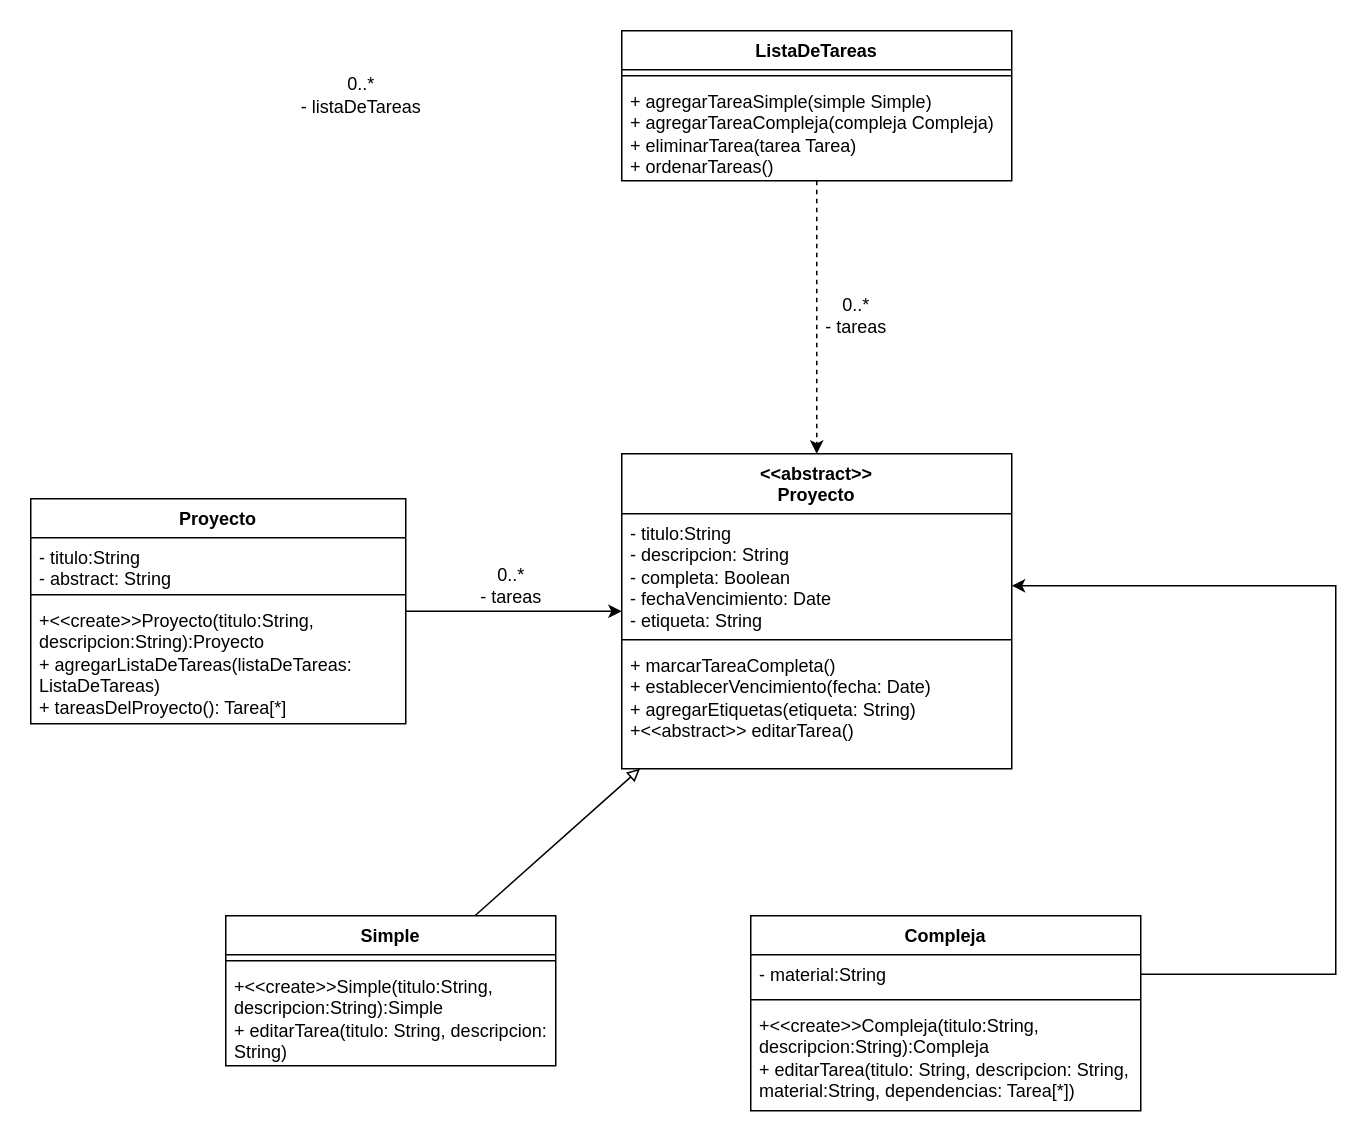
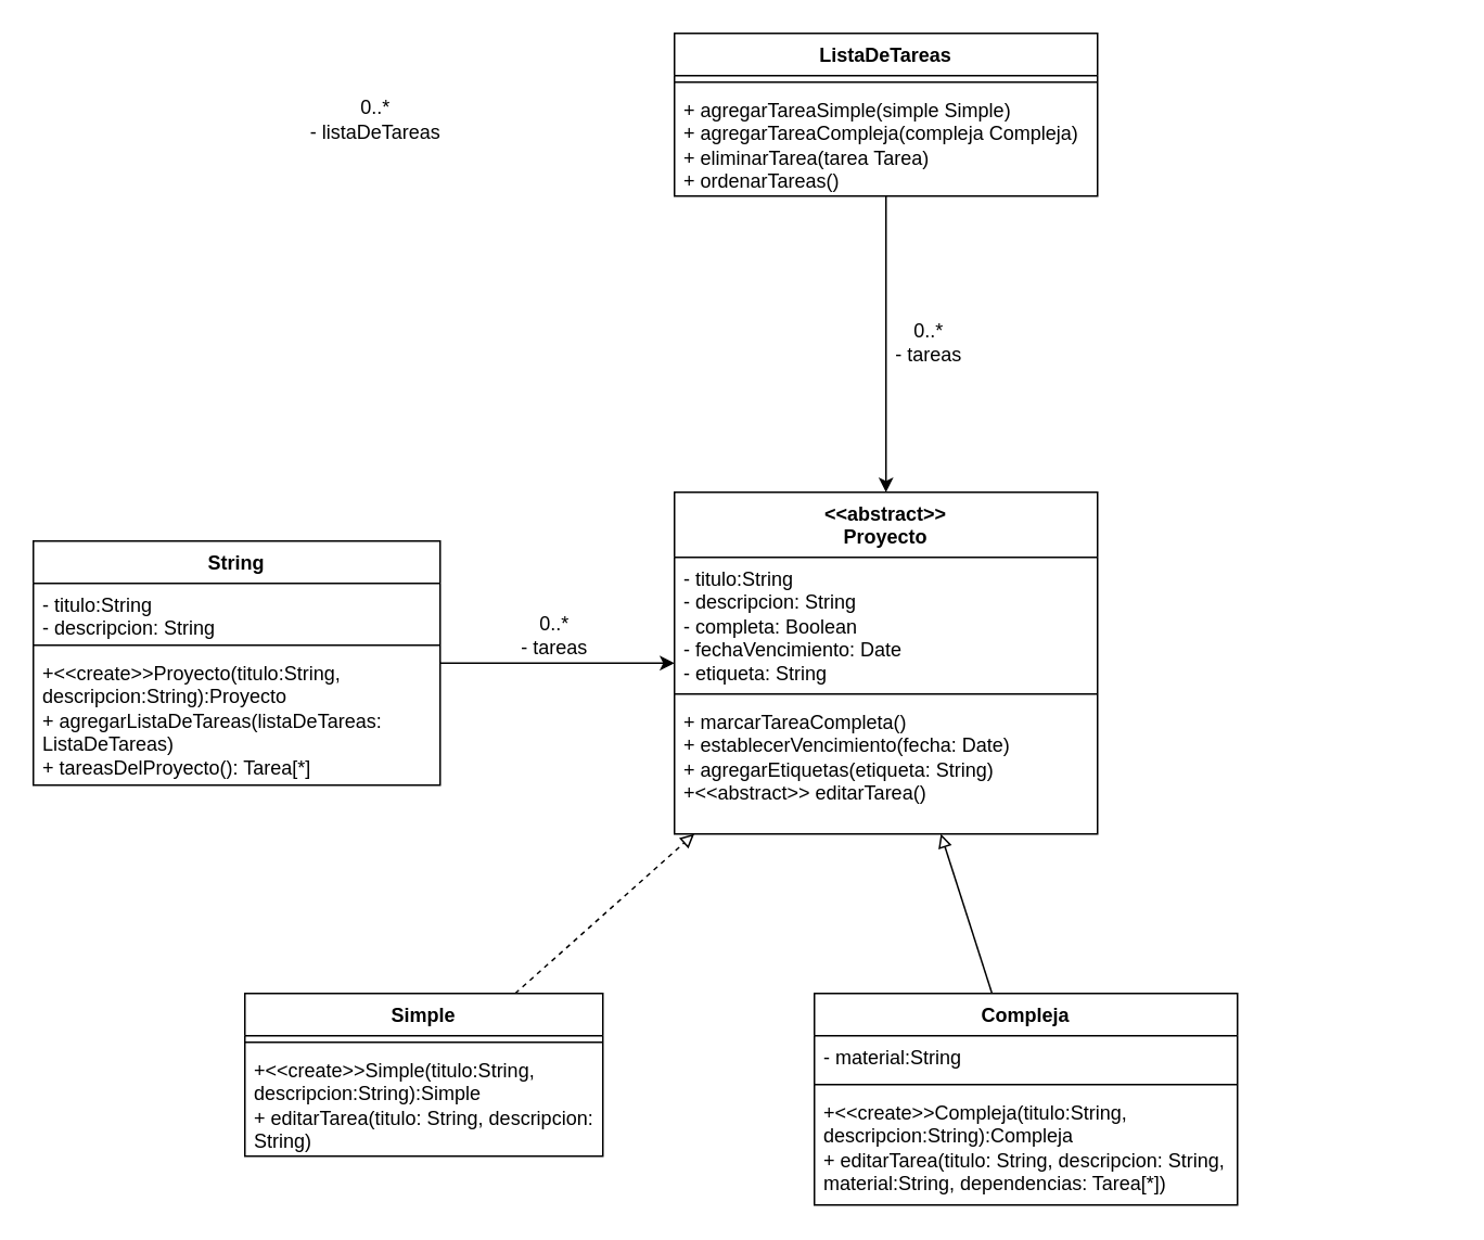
  <mxCell id="0" />
  <mxCell id="1" parent="0" />
  <mxCell id="2" value="&amp;lt;&amp;lt;abstract&amp;gt;&amp;gt;&lt;br&gt;Proyecto" style="swimlane;fontStyle=1;align=center;verticalAlign=top;childLayout=stackLayout;horizontal=1;startSize=40;horizontalStack=0;resizeParent=1;resizeParentMax=0;resizeLast=0;collapsible=1;marginBottom=0;whiteSpace=wrap;html=1;" vertex="1" parent="1"><mxGeometry x="414" y="302" width="260" height="210" as="geometry" /></mxCell>
  <mxCell id="3" value="- titulo:String&lt;br&gt;- descripcion: String&lt;br&gt;- completa: Boolean&lt;br&gt;- fechaVencimiento: Date&lt;br&gt;- etiqueta: String" style="text;strokeColor=none;fillColor=none;align=left;verticalAlign=top;spacingLeft=4;spacingRight=4;overflow=hidden;rotatable=0;points=[[0,0.5],[1,0.5]];portConstraint=eastwest;whiteSpace=wrap;html=1;" vertex="1" parent="2"><mxGeometry y="40" width="260" height="80" as="geometry" /></mxCell>
  <mxCell id="4" value="" style="line;strokeWidth=1;fillColor=none;align=left;verticalAlign=middle;spacingTop=-1;spacingLeft=3;spacingRight=3;rotatable=0;labelPosition=right;points=[];portConstraint=eastwest;strokeColor=inherit;" vertex="1" parent="2"><mxGeometry y="120" width="260" height="8" as="geometry" /></mxCell>
  <mxCell id="5" value="+ marcarTareaCompleta()&lt;br&gt;+ establecerVencimiento(fecha: Date)&lt;br&gt;+ agregarEtiquetas(etiqueta: String)&lt;br&gt;+&amp;lt;&amp;lt;abstract&amp;gt;&amp;gt; editarTarea()" style="text;strokeColor=none;fillColor=none;align=left;verticalAlign=top;spacingLeft=4;spacingRight=4;overflow=hidden;rotatable=0;points=[[0,0.5],[1,0.5]];portConstraint=eastwest;whiteSpace=wrap;html=1;" vertex="1" parent="2"><mxGeometry y="128" width="260" height="82" as="geometry" /></mxCell>
- <mxCell id="6" style="rounded=0;orthogonalLoop=1;jettySize=auto;html=1;endArrow=block;endFill=0;" edge="1" parent="1" source="7" target="2"><mxGeometry relative="1" as="geometry" /></mxCell>
+ <mxCell id="6" style="rounded=0;orthogonalLoop=1;jettySize=auto;html=1;endArrow=block;endFill=0;dashed=1;" edge="1" parent="1" source="7" target="2"><mxGeometry relative="1" as="geometry" /></mxCell>
  <mxCell id="7" value="Simple" style="swimlane;fontStyle=1;align=center;verticalAlign=top;childLayout=stackLayout;horizontal=1;startSize=26;horizontalStack=0;resizeParent=1;resizeParentMax=0;resizeLast=0;collapsible=1;marginBottom=0;whiteSpace=wrap;html=1;" vertex="1" parent="1"><mxGeometry x="150" y="610" width="220" height="100" as="geometry" /></mxCell>
  <mxCell id="8" value="" style="line;strokeWidth=1;fillColor=none;align=left;verticalAlign=middle;spacingTop=-1;spacingLeft=3;spacingRight=3;rotatable=0;labelPosition=right;points=[];portConstraint=eastwest;strokeColor=inherit;" vertex="1" parent="7"><mxGeometry y="26" width="220" height="8" as="geometry" /></mxCell>
  <mxCell id="9" value="+&amp;lt;&amp;lt;create&amp;gt;&amp;gt;Simple(titulo:String, descripcion:String):Simple&lt;br&gt;+ editarTarea(titulo: String, descripcion: String)" style="text;strokeColor=none;fillColor=none;align=left;verticalAlign=top;spacingLeft=4;spacingRight=4;overflow=hidden;rotatable=0;points=[[0,0.5],[1,0.5]];portConstraint=eastwest;whiteSpace=wrap;html=1;" vertex="1" parent="7"><mxGeometry y="34" width="220" height="66" as="geometry" /></mxCell>
+ <mxCell id="10" style="rounded=0;orthogonalLoop=1;jettySize=auto;html=1;endArrow=block;endFill=0;" edge="1" parent="1" source="11" target="2"><mxGeometry relative="1" as="geometry" /></mxCell>
  <mxCell id="11" value="Compleja" style="swimlane;fontStyle=1;align=center;verticalAlign=top;childLayout=stackLayout;horizontal=1;startSize=26;horizontalStack=0;resizeParent=1;resizeParentMax=0;resizeLast=0;collapsible=1;marginBottom=0;whiteSpace=wrap;html=1;" vertex="1" parent="1"><mxGeometry x="500" y="610" width="260" height="130" as="geometry" /></mxCell>
  <mxCell id="12" value="- material:String&lt;br&gt;" style="text;strokeColor=none;fillColor=none;align=left;verticalAlign=top;spacingLeft=4;spacingRight=4;overflow=hidden;rotatable=0;points=[[0,0.5],[1,0.5]];portConstraint=eastwest;whiteSpace=wrap;html=1;" vertex="1" parent="11"><mxGeometry y="26" width="260" height="26" as="geometry" /></mxCell>
  <mxCell id="13" value="" style="line;strokeWidth=1;fillColor=none;align=left;verticalAlign=middle;spacingTop=-1;spacingLeft=3;spacingRight=3;rotatable=0;labelPosition=right;points=[];portConstraint=eastwest;strokeColor=inherit;" vertex="1" parent="11"><mxGeometry y="52" width="260" height="8" as="geometry" /></mxCell>
  <mxCell id="14" value="+&amp;lt;&amp;lt;create&amp;gt;&amp;gt;Compleja(titulo:String, descripcion:String):Compleja&lt;br&gt;+ editarTarea(titulo: String, descripcion: String, material:String, dependencias: Tarea[*])" style="text;strokeColor=none;fillColor=none;align=left;verticalAlign=top;spacingLeft=4;spacingRight=4;overflow=hidden;rotatable=0;points=[[0,0.5],[1,0.5]];portConstraint=eastwest;whiteSpace=wrap;html=1;" vertex="1" parent="11"><mxGeometry y="60" width="260" height="70" as="geometry" /></mxCell>
- <mxCell id="15" style="edgeStyle=orthogonalEdgeStyle;rounded=0;orthogonalLoop=1;jettySize=auto;html=1;dashed=1;" edge="1" parent="1" source="16" target="2"><mxGeometry relative="1" as="geometry" /></mxCell>
+ <mxCell id="15" style="edgeStyle=orthogonalEdgeStyle;rounded=0;orthogonalLoop=1;jettySize=auto;html=1;" edge="1" parent="1" source="16" target="2"><mxGeometry relative="1" as="geometry" /></mxCell>
  <mxCell id="16" value="ListaDeTareas" style="swimlane;fontStyle=1;align=center;verticalAlign=top;childLayout=stackLayout;horizontal=1;startSize=26;horizontalStack=0;resizeParent=1;resizeParentMax=0;resizeLast=0;collapsible=1;marginBottom=0;whiteSpace=wrap;html=1;" vertex="1" parent="1"><mxGeometry x="414" y="20" width="260" height="100" as="geometry" /></mxCell>
  <mxCell id="17" value="" style="line;strokeWidth=1;fillColor=none;align=left;verticalAlign=middle;spacingTop=-1;spacingLeft=3;spacingRight=3;rotatable=0;labelPosition=right;points=[];portConstraint=eastwest;strokeColor=inherit;" vertex="1" parent="16"><mxGeometry y="26" width="260" height="8" as="geometry" /></mxCell>
  <mxCell id="18" value="+ agregarTareaSimple(simple Simple)&lt;br&gt;+ agregarTareaCompleja(compleja Compleja)&lt;br&gt;+ eliminarTarea(tarea Tarea)&lt;br&gt;+ ordenarTareas()" style="text;strokeColor=none;fillColor=none;align=left;verticalAlign=top;spacingLeft=4;spacingRight=4;overflow=hidden;rotatable=0;points=[[0,0.5],[1,0.5]];portConstraint=eastwest;whiteSpace=wrap;html=1;" vertex="1" parent="16"><mxGeometry y="34" width="260" height="66" as="geometry" /></mxCell>
  <mxCell id="19" value="0..*&lt;br&gt;- tareas" style="text;html=1;align=center;verticalAlign=middle;resizable=0;points=[];autosize=1;strokeColor=none;fillColor=none;" vertex="1" parent="1"><mxGeometry x="540" y="190" width="60" height="40" as="geometry" /></mxCell>
  <mxCell id="20" style="edgeStyle=orthogonalEdgeStyle;rounded=0;orthogonalLoop=1;jettySize=auto;html=1;" edge="1" parent="1" source="21" target="2"><mxGeometry relative="1" as="geometry" /></mxCell>
- <mxCell id="21" value="Proyecto" style="swimlane;fontStyle=1;align=center;verticalAlign=top;childLayout=stackLayout;horizontal=1;startSize=26;horizontalStack=0;resizeParent=1;resizeParentMax=0;resizeLast=0;collapsible=1;marginBottom=0;whiteSpace=wrap;html=1;" vertex="1" parent="1"><mxGeometry x="20" y="332" width="250" height="150" as="geometry" /></mxCell>
- <mxCell id="22" value="- titulo:String&lt;br&gt;- abstract: String" style="text;strokeColor=none;fillColor=none;align=left;verticalAlign=top;spacingLeft=4;spacingRight=4;overflow=hidden;rotatable=0;points=[[0,0.5],[1,0.5]];portConstraint=eastwest;whiteSpace=wrap;html=1;" vertex="1" parent="21"><mxGeometry y="26" width="250" height="34" as="geometry" /></mxCell>
+ <mxCell id="21" value="String" style="swimlane;fontStyle=1;align=center;verticalAlign=top;childLayout=stackLayout;horizontal=1;startSize=26;horizontalStack=0;resizeParent=1;resizeParentMax=0;resizeLast=0;collapsible=1;marginBottom=0;whiteSpace=wrap;html=1;" vertex="1" parent="1"><mxGeometry x="20" y="332" width="250" height="150" as="geometry" /></mxCell>
+ <mxCell id="22" value="- titulo:String&lt;br&gt;- descripcion: String" style="text;strokeColor=none;fillColor=none;align=left;verticalAlign=top;spacingLeft=4;spacingRight=4;overflow=hidden;rotatable=0;points=[[0,0.5],[1,0.5]];portConstraint=eastwest;whiteSpace=wrap;html=1;" vertex="1" parent="21"><mxGeometry y="26" width="250" height="34" as="geometry" /></mxCell>
  <mxCell id="23" value="" style="line;strokeWidth=1;fillColor=none;align=left;verticalAlign=middle;spacingTop=-1;spacingLeft=3;spacingRight=3;rotatable=0;labelPosition=right;points=[];portConstraint=eastwest;strokeColor=inherit;" vertex="1" parent="21"><mxGeometry y="60" width="250" height="8" as="geometry" /></mxCell>
  <mxCell id="24" value="+&amp;lt;&amp;lt;create&amp;gt;&amp;gt;Proyecto(titulo:String, descripcion:String):Proyecto&lt;br&gt;+ agregarListaDeTareas(listaDeTareas: ListaDeTareas)&lt;br&gt;+ tareasDelProyecto(): Tarea[*]" style="text;strokeColor=none;fillColor=none;align=left;verticalAlign=top;spacingLeft=4;spacingRight=4;overflow=hidden;rotatable=0;points=[[0,0.5],[1,0.5]];portConstraint=eastwest;whiteSpace=wrap;html=1;" vertex="1" parent="21"><mxGeometry y="68" width="250" height="82" as="geometry" /></mxCell>
  <mxCell id="25" value="0..*&lt;br&gt;- tareas" style="text;html=1;align=center;verticalAlign=middle;resizable=0;points=[];autosize=1;strokeColor=none;fillColor=none;" vertex="1" parent="1"><mxGeometry x="310" y="370" width="60" height="40" as="geometry" /></mxCell>
- <mxCell id="26" style="edgeStyle=orthogonalEdgeStyle;rounded=0;orthogonalLoop=1;jettySize=auto;html=1;" edge="1" parent="1" source="12" target="2"><mxGeometry relative="1" as="geometry"><Array as="points"><mxPoint x="890" y="649" /><mxPoint x="890" y="390" /></Array></mxGeometry></mxCell>
- <mxCell id="27" value="0..*&lt;br&gt;- listaDeTareas" style="text;html=1;align=center;verticalAlign=middle;resizable=0;points=[];autosize=1;strokeColor=none;fillColor=none;" vertex="1" parent="1"><mxGeometry x="190" y="43" width="100" height="40" as="geometry" /></mxCell>
+ <mxCell id="27" value="0..*&lt;br&gt;- listaDeTareas" style="text;html=1;align=center;verticalAlign=middle;resizable=0;points=[];autosize=1;strokeColor=none;fillColor=none;" vertex="1" parent="1"><mxGeometry x="180" y="53" width="100" height="40" as="geometry" /></mxCell>
